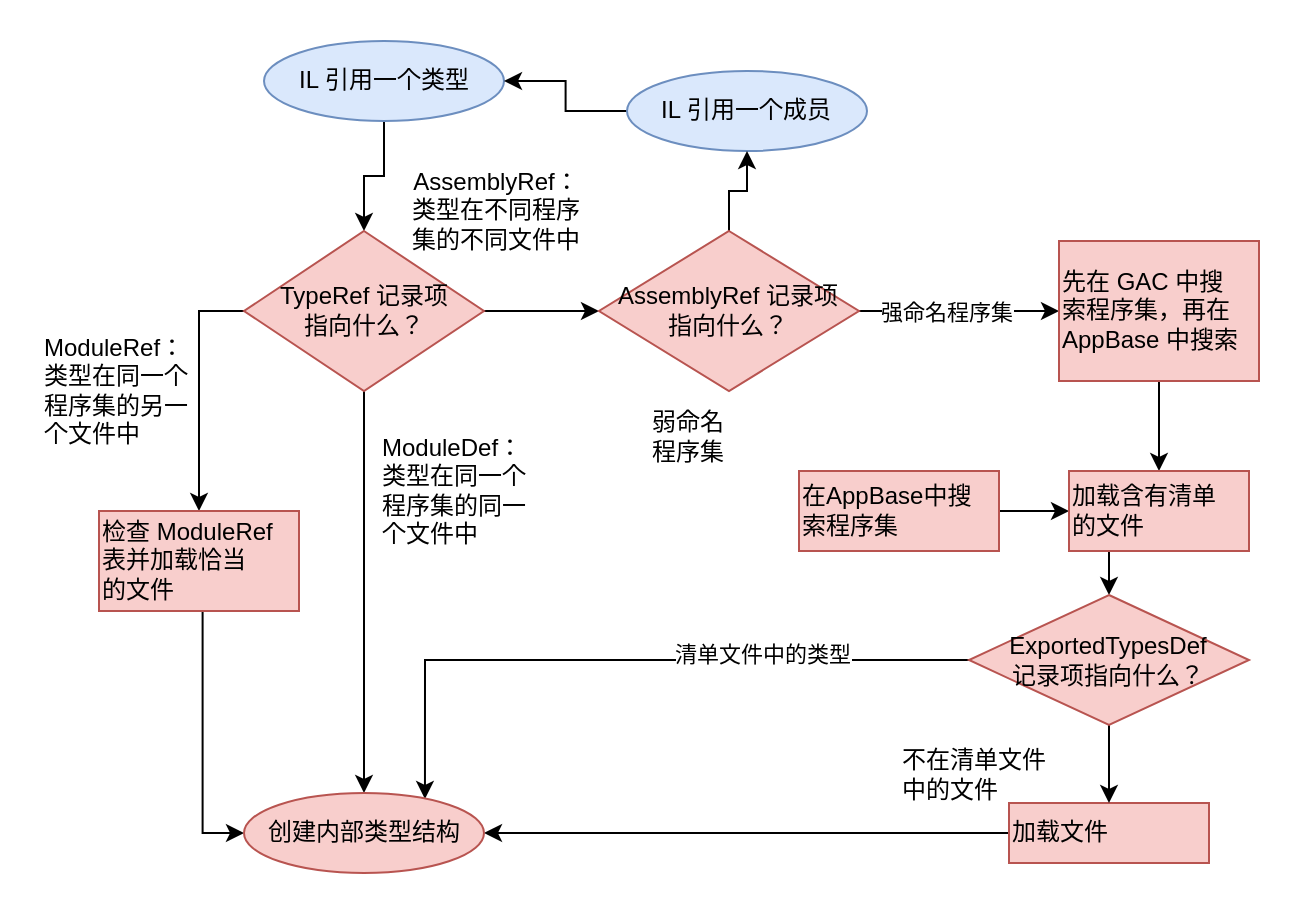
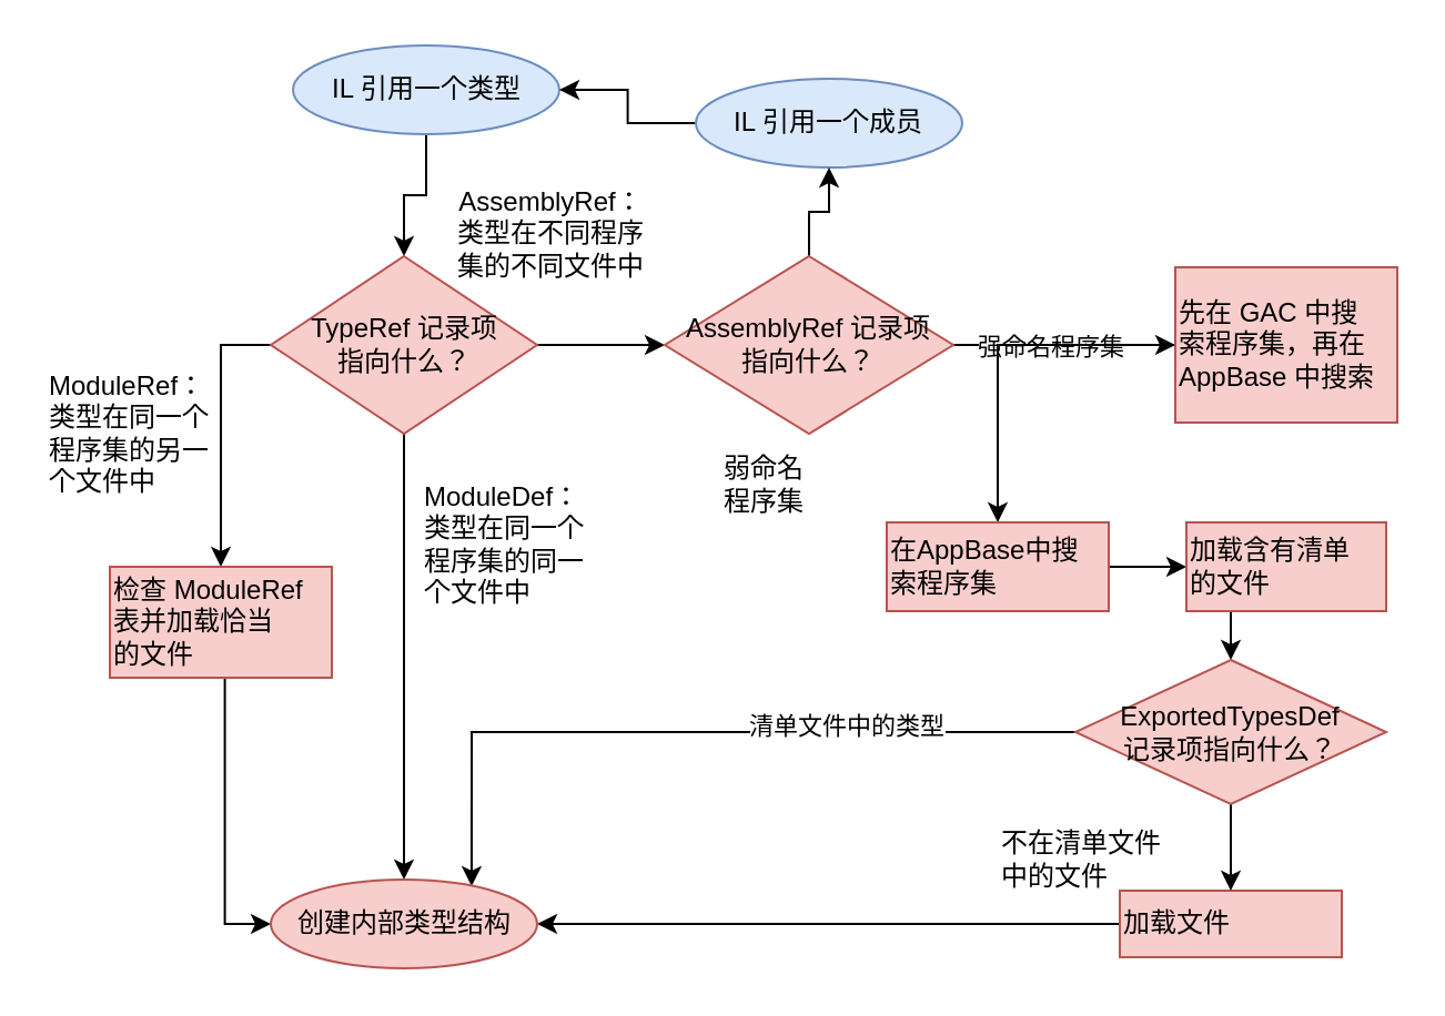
  <mxCell id="0" />
  <mxCell id="1" parent="0" />
  <mxCell id="2" style="edgeStyle=orthogonalEdgeStyle;rounded=0;orthogonalLoop=1;jettySize=auto;html=1;entryX=0.5;entryY=0;entryDx=0;entryDy=0;" edge="1" parent="1" source="3" target="9"><mxGeometry relative="1" as="geometry" /></mxCell>
  <mxCell id="3" value="IL 引用一个类型" style="ellipse;whiteSpace=wrap;html=1;fillColor=#dae8fc;strokeColor=#6c8ebf;" vertex="1" parent="1"><mxGeometry x="131.5" y="20" width="120" height="40" as="geometry" /></mxCell>
  <mxCell id="4" style="edgeStyle=orthogonalEdgeStyle;rounded=0;orthogonalLoop=1;jettySize=auto;html=1;" edge="1" parent="1" source="5" target="3"><mxGeometry relative="1" as="geometry" /></mxCell>
  <mxCell id="5" value="IL 引用一个成员" style="ellipse;whiteSpace=wrap;html=1;fillColor=#dae8fc;strokeColor=#6c8ebf;" vertex="1" parent="1"><mxGeometry x="313" y="35" width="120" height="40" as="geometry" /></mxCell>
  <mxCell id="6" style="edgeStyle=orthogonalEdgeStyle;rounded=0;orthogonalLoop=1;jettySize=auto;html=1;entryX=0;entryY=0.5;entryDx=0;entryDy=0;" edge="1" parent="1" source="9" target="13"><mxGeometry relative="1" as="geometry" /></mxCell>
  <mxCell id="7" style="edgeStyle=orthogonalEdgeStyle;rounded=0;orthogonalLoop=1;jettySize=auto;html=1;entryX=0.5;entryY=0;entryDx=0;entryDy=0;exitX=0;exitY=0.5;exitDx=0;exitDy=0;" edge="1" parent="1" source="9" target="21"><mxGeometry relative="1" as="geometry"><Array as="points"><mxPoint x="99" y="155" /></Array></mxGeometry></mxCell>
  <mxCell id="8" style="edgeStyle=orthogonalEdgeStyle;rounded=0;orthogonalLoop=1;jettySize=auto;html=1;" edge="1" parent="1" source="9" target="28"><mxGeometry relative="1" as="geometry" /></mxCell>
  <mxCell id="9" value="TypeRef 记录项&lt;br&gt;指向什么？" style="rhombus;whiteSpace=wrap;html=1;fillColor=#f8cecc;strokeColor=#b85450;" vertex="1" parent="1"><mxGeometry x="121.5" y="115" width="120" height="80" as="geometry" /></mxCell>
  <mxCell id="10" style="edgeStyle=orthogonalEdgeStyle;rounded=0;orthogonalLoop=1;jettySize=auto;html=1;entryX=0;entryY=0.5;entryDx=0;entryDy=0;" edge="1" parent="1" source="13" target="15"><mxGeometry relative="1" as="geometry" /></mxCell>
  <mxCell id="11" value="强命名程序集" style="edgeLabel;html=1;align=center;verticalAlign=middle;resizable=0;points=[];" vertex="1" connectable="0" parent="10"><mxGeometry x="-0.444" y="2" relative="1" as="geometry"><mxPoint x="15" y="2" as="offset" /></mxGeometry></mxCell>
  <mxCell id="12" style="edgeStyle=orthogonalEdgeStyle;rounded=0;orthogonalLoop=1;jettySize=auto;html=1;" edge="1" parent="1" source="13" target="5"><mxGeometry relative="1" as="geometry" /></mxCell>
  <mxCell id="13" value="AssemblyRef 记录项&lt;br&gt;指向什么？" style="rhombus;whiteSpace=wrap;html=1;fillColor=#f8cecc;strokeColor=#b85450;" vertex="1" parent="1"><mxGeometry x="299" y="115" width="130" height="80" as="geometry" /></mxCell>
- <mxCell id="14" style="edgeStyle=orthogonalEdgeStyle;rounded=0;orthogonalLoop=1;jettySize=auto;html=1;" edge="1" parent="1" source="15" target="19"><mxGeometry relative="1" as="geometry" /></mxCell>
+ <mxCell id="14" style="edgeStyle=orthogonalEdgeStyle;rounded=0;orthogonalLoop=1;jettySize=auto;html=1;" edge="1" parent="1" source="15" target="17"><mxGeometry relative="1" as="geometry" /></mxCell>
  <mxCell id="15" value="先在 GAC 中搜&lt;br&gt;索程序集，再在&lt;br&gt;AppBase 中搜索" style="rounded=0;whiteSpace=wrap;html=1;align=left;fillColor=#f8cecc;strokeColor=#b85450;" vertex="1" parent="1"><mxGeometry x="529" y="120" width="100" height="70" as="geometry" /></mxCell>
  <mxCell id="16" style="edgeStyle=orthogonalEdgeStyle;rounded=0;orthogonalLoop=1;jettySize=auto;html=1;entryX=0;entryY=0.5;entryDx=0;entryDy=0;" edge="1" parent="1" source="17" target="19"><mxGeometry relative="1" as="geometry" /></mxCell>
  <mxCell id="17" value="在AppBase中搜&lt;br&gt;索程序集" style="rounded=0;whiteSpace=wrap;html=1;align=left;fillColor=#f8cecc;strokeColor=#b85450;" vertex="1" parent="1"><mxGeometry x="399" y="235" width="100" height="40" as="geometry" /></mxCell>
  <mxCell id="18" style="edgeStyle=orthogonalEdgeStyle;rounded=0;orthogonalLoop=1;jettySize=auto;html=1;entryX=0.5;entryY=0;entryDx=0;entryDy=0;" edge="1" parent="1" target="27"><mxGeometry relative="1" as="geometry"><mxPoint x="554" y="275" as="sourcePoint" /></mxGeometry></mxCell>
  <mxCell id="19" value="加载含有清单&lt;br&gt;的文件" style="rounded=0;whiteSpace=wrap;html=1;align=left;fillColor=#f8cecc;strokeColor=#b85450;" vertex="1" parent="1"><mxGeometry x="534" y="235" width="90" height="40" as="geometry" /></mxCell>
  <mxCell id="20" style="edgeStyle=orthogonalEdgeStyle;rounded=0;orthogonalLoop=1;jettySize=auto;html=1;entryX=0;entryY=0.5;entryDx=0;entryDy=0;" edge="1" parent="1" target="28"><mxGeometry relative="1" as="geometry"><mxPoint x="79" y="290" as="sourcePoint" /></mxGeometry></mxCell>
  <mxCell id="21" value="检查 ModuleRef&lt;br&gt;表并加载恰当&lt;br&gt;的文件" style="rounded=0;whiteSpace=wrap;html=1;align=left;fillColor=#f8cecc;strokeColor=#b85450;" vertex="1" parent="1"><mxGeometry x="49" y="255" width="100" height="50" as="geometry" /></mxCell>
  <mxCell id="22" style="edgeStyle=orthogonalEdgeStyle;rounded=0;orthogonalLoop=1;jettySize=auto;html=1;" edge="1" parent="1" source="23" target="28"><mxGeometry relative="1" as="geometry" /></mxCell>
  <mxCell id="23" value="加载文件" style="rounded=0;whiteSpace=wrap;html=1;align=left;fillColor=#f8cecc;strokeColor=#b85450;" vertex="1" parent="1"><mxGeometry x="504" y="401" width="100" height="30" as="geometry" /></mxCell>
  <mxCell id="24" style="edgeStyle=orthogonalEdgeStyle;rounded=0;orthogonalLoop=1;jettySize=auto;html=1;" edge="1" parent="1" source="27" target="23"><mxGeometry relative="1" as="geometry" /></mxCell>
  <mxCell id="25" style="edgeStyle=orthogonalEdgeStyle;rounded=0;orthogonalLoop=1;jettySize=auto;html=1;entryX=0.754;entryY=0.075;entryDx=0;entryDy=0;entryPerimeter=0;" edge="1" parent="1" source="27" target="28"><mxGeometry relative="1" as="geometry" /></mxCell>
  <mxCell id="26" value="清单文件中的类型" style="edgeLabel;html=1;align=center;verticalAlign=middle;resizable=0;points=[];" vertex="1" connectable="0" parent="25"><mxGeometry x="-0.389" y="-3" relative="1" as="geometry"><mxPoint as="offset" /></mxGeometry></mxCell>
  <mxCell id="27" value="ExportedTypesDef&lt;br&gt;记录项指向什么？" style="rhombus;whiteSpace=wrap;html=1;fillColor=#f8cecc;strokeColor=#b85450;" vertex="1" parent="1"><mxGeometry x="484" y="297" width="140" height="65" as="geometry" /></mxCell>
  <mxCell id="28" value="创建内部类型结构" style="ellipse;whiteSpace=wrap;html=1;fillColor=#f8cecc;strokeColor=#b85450;" vertex="1" parent="1"><mxGeometry x="121.5" y="396" width="120" height="40" as="geometry" /></mxCell>
  <mxCell id="29" value="AssemblyRef：&lt;br&gt;类型在不同程序&lt;br&gt;&lt;div style=&quot;text-align: left&quot;&gt;&lt;span&gt;集的不同文件中&lt;/span&gt;&lt;/div&gt;" style="text;html=1;strokeColor=none;fillColor=none;align=center;verticalAlign=middle;whiteSpace=wrap;rounded=0;" vertex="1" parent="1"><mxGeometry x="193" y="75" width="110" height="60" as="geometry" /></mxCell>
  <mxCell id="30" value="不在清单文件&lt;br&gt;中的文件" style="text;html=1;strokeColor=none;fillColor=none;align=left;verticalAlign=middle;whiteSpace=wrap;rounded=0;" vertex="1" parent="1"><mxGeometry x="449" y="362" width="80" height="50" as="geometry" /></mxCell>
  <mxCell id="31" value="弱命名&lt;br&gt;程序集" style="text;html=1;strokeColor=none;fillColor=none;align=left;verticalAlign=middle;whiteSpace=wrap;rounded=0;" vertex="1" parent="1"><mxGeometry x="324" y="193" width="50" height="50" as="geometry" /></mxCell>
  <mxCell id="32" style="edgeStyle=orthogonalEdgeStyle;rounded=0;orthogonalLoop=1;jettySize=auto;html=1;exitX=0.5;exitY=1;exitDx=0;exitDy=0;" edge="1" parent="1" source="17" target="17"><mxGeometry relative="1" as="geometry" /></mxCell>
  <mxCell id="33" value="ModuleRef：&lt;br&gt;类型在同一个&lt;br&gt;程序集的另一&lt;br&gt;个文件中" style="text;html=1;strokeColor=none;fillColor=none;align=left;verticalAlign=middle;whiteSpace=wrap;rounded=0;" vertex="1" parent="1"><mxGeometry x="20" y="165" width="85" height="60" as="geometry" /></mxCell>
  <mxCell id="34" value="ModuleDef：&lt;br&gt;类型在同一个&lt;br&gt;程序集的同一&lt;br&gt;个文件中" style="text;html=1;strokeColor=none;fillColor=none;align=left;verticalAlign=middle;whiteSpace=wrap;rounded=0;" vertex="1" parent="1"><mxGeometry x="189" y="215" width="85" height="60" as="geometry" /></mxCell>
